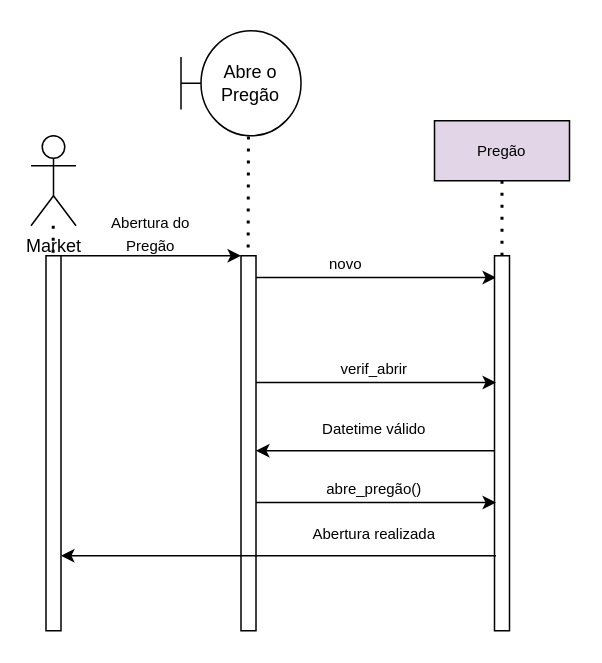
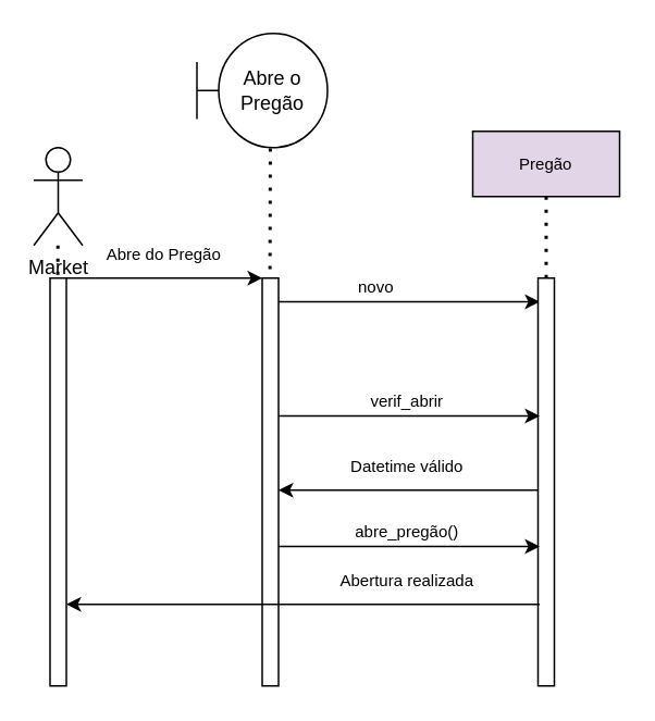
  <mxCell id="0" />
  <mxCell id="1" parent="0" />
  <mxCell id="2" value="Market" style="shape=umlActor;verticalLabelPosition=bottom;verticalAlign=top;html=1;outlineConnect=0;" vertex="1" parent="1"><mxGeometry x="20" y="90" width="30" height="60" as="geometry" /></mxCell>
  <mxCell id="3" value="" style="html=1;points=[];perimeter=orthogonalPerimeter;" vertex="1" parent="1"><mxGeometry x="30" y="170" width="10" height="250" as="geometry" /></mxCell>
  <mxCell id="4" value="" style="endArrow=none;dashed=1;html=1;dashPattern=1 3;strokeWidth=2;rounded=0;entryX=0.472;entryY=-0.002;entryDx=0;entryDy=0;entryPerimeter=0;" edge="1" parent="1" source="2" target="3"><mxGeometry width="50" height="50" relative="1" as="geometry"><mxPoint x="260" y="330" as="sourcePoint" /><mxPoint x="35" y="160" as="targetPoint" /></mxGeometry></mxCell>
  <mxCell id="5" value="" style="html=1;points=[];perimeter=orthogonalPerimeter;" vertex="1" parent="1"><mxGeometry x="160" y="170" width="10" height="250" as="geometry" /></mxCell>
  <mxCell id="6" value="" style="endArrow=classic;html=1;rounded=0;exitX=1;exitY=0.04;exitDx=0;exitDy=0;exitPerimeter=0;entryX=0;entryY=0.04;entryDx=0;entryDy=0;entryPerimeter=0;" edge="1" parent="1"><mxGeometry width="50" height="50" relative="1" as="geometry"><mxPoint x="40" y="170" as="sourcePoint" /><mxPoint x="160" y="170" as="targetPoint" /><Array as="points"><mxPoint x="130" y="170" /></Array></mxGeometry></mxCell>
  <mxCell id="7" value="" style="endArrow=none;dashed=1;html=1;dashPattern=1 3;strokeWidth=2;rounded=0;entryX=0.472;entryY=-0.002;entryDx=0;entryDy=0;entryPerimeter=0;" edge="1" parent="1"><mxGeometry width="50" height="50" relative="1" as="geometry"><mxPoint x="164.963" y="90.5" as="sourcePoint" /><mxPoint x="164.76" y="170" as="targetPoint" /></mxGeometry></mxCell>
  <mxCell id="8" value="Abre o Pregão" style="shape=umlBoundary;whiteSpace=wrap;html=1;" vertex="1" parent="1"><mxGeometry x="120" y="20" width="80" height="70" as="geometry" /></mxCell>
- <mxCell id="9" value="&lt;font style=&quot;font-size: 10px;&quot;&gt;Abertura do Pregão&lt;/font&gt;" style="text;html=1;strokeColor=none;fillColor=none;align=center;verticalAlign=middle;whiteSpace=wrap;rounded=0;" vertex="1" parent="1"><mxGeometry x="60" y="140" width="80" height="30" as="geometry" /></mxCell>
+ <mxCell id="9" value="&lt;font style=&quot;font-size: 10px;&quot;&gt;Abre do Pregão&lt;/font&gt;" style="text;html=1;strokeColor=none;fillColor=none;align=center;verticalAlign=middle;whiteSpace=wrap;rounded=0;" vertex="1" parent="1"><mxGeometry x="60" y="140" width="80" height="30" as="geometry" /></mxCell>
  <mxCell id="10" value="" style="endArrow=classic;html=1;rounded=0;exitX=1;exitY=0.04;exitDx=0;exitDy=0;exitPerimeter=0;entryX=0.1;entryY=0.058;entryDx=0;entryDy=0;entryPerimeter=0;" edge="1" parent="1" target="13"><mxGeometry width="50" height="50" relative="1" as="geometry"><mxPoint x="170" y="184.58" as="sourcePoint" /><mxPoint x="290" y="184.58" as="targetPoint" /><Array as="points"><mxPoint x="260" y="184.58" /></Array></mxGeometry></mxCell>
  <mxCell id="11" value="Pregão" style="rounded=0;whiteSpace=wrap;html=1;fontSize=10;fillColor=#e1d5e7;" vertex="1" parent="1"><mxGeometry x="289" y="80" width="90" height="40" as="geometry" /></mxCell>
  <mxCell id="12" value="&lt;font style=&quot;font-size: 10px;&quot;&gt;novo&lt;/font&gt;" style="text;html=1;strokeColor=none;fillColor=none;align=center;verticalAlign=middle;whiteSpace=wrap;rounded=0;" vertex="1" parent="1"><mxGeometry x="190" y="160" width="80" height="30" as="geometry" /></mxCell>
  <mxCell id="13" value="" style="html=1;points=[];perimeter=orthogonalPerimeter;fontSize=10;" vertex="1" parent="1"><mxGeometry x="329" y="170" width="10" height="250" as="geometry" /></mxCell>
  <mxCell id="14" value="" style="endArrow=none;dashed=1;html=1;dashPattern=1 3;strokeWidth=2;rounded=0;fontSize=10;entryX=0.5;entryY=1;entryDx=0;entryDy=0;" edge="1" parent="1" target="11"><mxGeometry width="50" height="50" relative="1" as="geometry"><mxPoint x="334" y="170" as="sourcePoint" /><mxPoint x="140" y="240" as="targetPoint" /></mxGeometry></mxCell>
  <mxCell id="15" value="" style="endArrow=classic;html=1;rounded=0;exitX=1;exitY=0.04;exitDx=0;exitDy=0;exitPerimeter=0;entryX=0.1;entryY=0.338;entryDx=0;entryDy=0;entryPerimeter=0;" edge="1" parent="1" target="13"><mxGeometry width="50" height="50" relative="1" as="geometry"><mxPoint x="170" y="254.58" as="sourcePoint" /><mxPoint x="290" y="254.58" as="targetPoint" /><Array as="points"><mxPoint x="260" y="254.58" /></Array></mxGeometry></mxCell>
  <mxCell id="16" value="&lt;font style=&quot;font-size: 10px;&quot;&gt;verif_abrir&lt;/font&gt;" style="text;html=1;strokeColor=none;fillColor=none;align=center;verticalAlign=middle;whiteSpace=wrap;rounded=0;" vertex="1" parent="1"><mxGeometry x="209" y="230" width="80" height="30" as="geometry" /></mxCell>
  <mxCell id="17" value="" style="endArrow=classic;html=1;rounded=0;fontSize=10;entryX=1;entryY=0.8;entryDx=0;entryDy=0;entryPerimeter=0;" edge="1" parent="1" target="3"><mxGeometry width="50" height="50" relative="1" as="geometry"><mxPoint x="330" y="370" as="sourcePoint" /><mxPoint x="200" y="290" as="targetPoint" /></mxGeometry></mxCell>
  <mxCell id="18" value="&lt;font style=&quot;font-size: 10px;&quot;&gt;Abertura realizada&lt;/font&gt;" style="text;html=1;strokeColor=none;fillColor=none;align=center;verticalAlign=middle;whiteSpace=wrap;rounded=0;" vertex="1" parent="1"><mxGeometry x="199" y="340" width="100" height="30" as="geometry" /></mxCell>
  <mxCell id="19" value="" style="endArrow=classic;html=1;rounded=0;fontSize=10;" edge="1" parent="1"><mxGeometry width="50" height="50" relative="1" as="geometry"><mxPoint x="329" y="300" as="sourcePoint" /><mxPoint x="170" y="300" as="targetPoint" /></mxGeometry></mxCell>
  <mxCell id="20" value="&lt;font style=&quot;font-size: 10px;&quot;&gt;Datetime válido&lt;/font&gt;" style="text;html=1;strokeColor=none;fillColor=none;align=center;verticalAlign=middle;whiteSpace=wrap;rounded=0;" vertex="1" parent="1"><mxGeometry x="209" y="270" width="80" height="30" as="geometry" /></mxCell>
  <mxCell id="21" value="" style="endArrow=classic;html=1;rounded=0;exitX=1;exitY=0.04;exitDx=0;exitDy=0;exitPerimeter=0;entryX=0.1;entryY=0.338;entryDx=0;entryDy=0;entryPerimeter=0;" edge="1" parent="1"><mxGeometry width="50" height="50" relative="1" as="geometry"><mxPoint x="170" y="334.58" as="sourcePoint" /><mxPoint x="330" y="334.5" as="targetPoint" /><Array as="points"><mxPoint x="260" y="334.58" /></Array></mxGeometry></mxCell>
  <mxCell id="22" value="&lt;font style=&quot;font-size: 10px;&quot;&gt;abre_pregão()&lt;/font&gt;" style="text;html=1;strokeColor=none;fillColor=none;align=center;verticalAlign=middle;whiteSpace=wrap;rounded=0;" vertex="1" parent="1"><mxGeometry x="209" y="310" width="80" height="30" as="geometry" /></mxCell>
